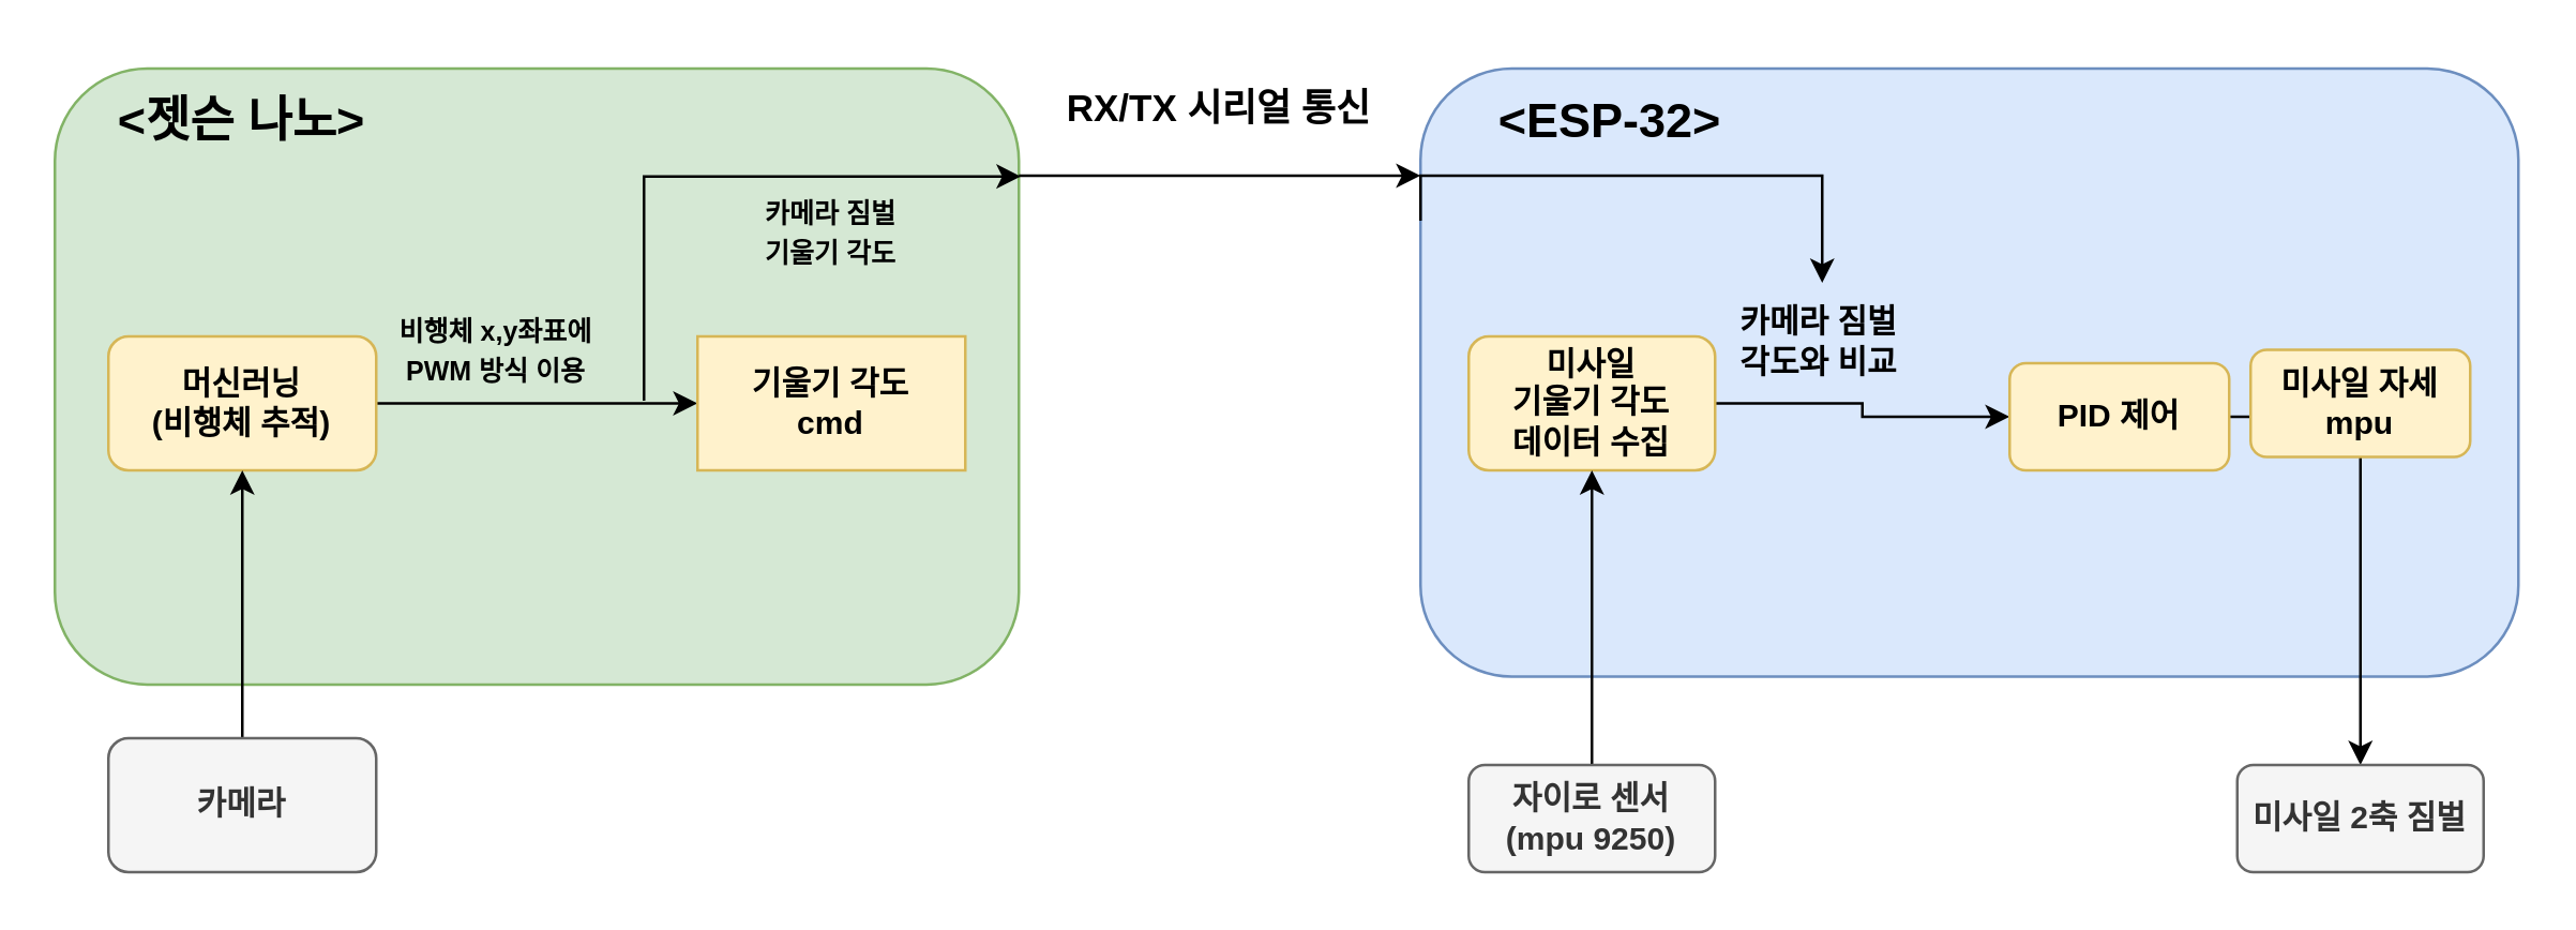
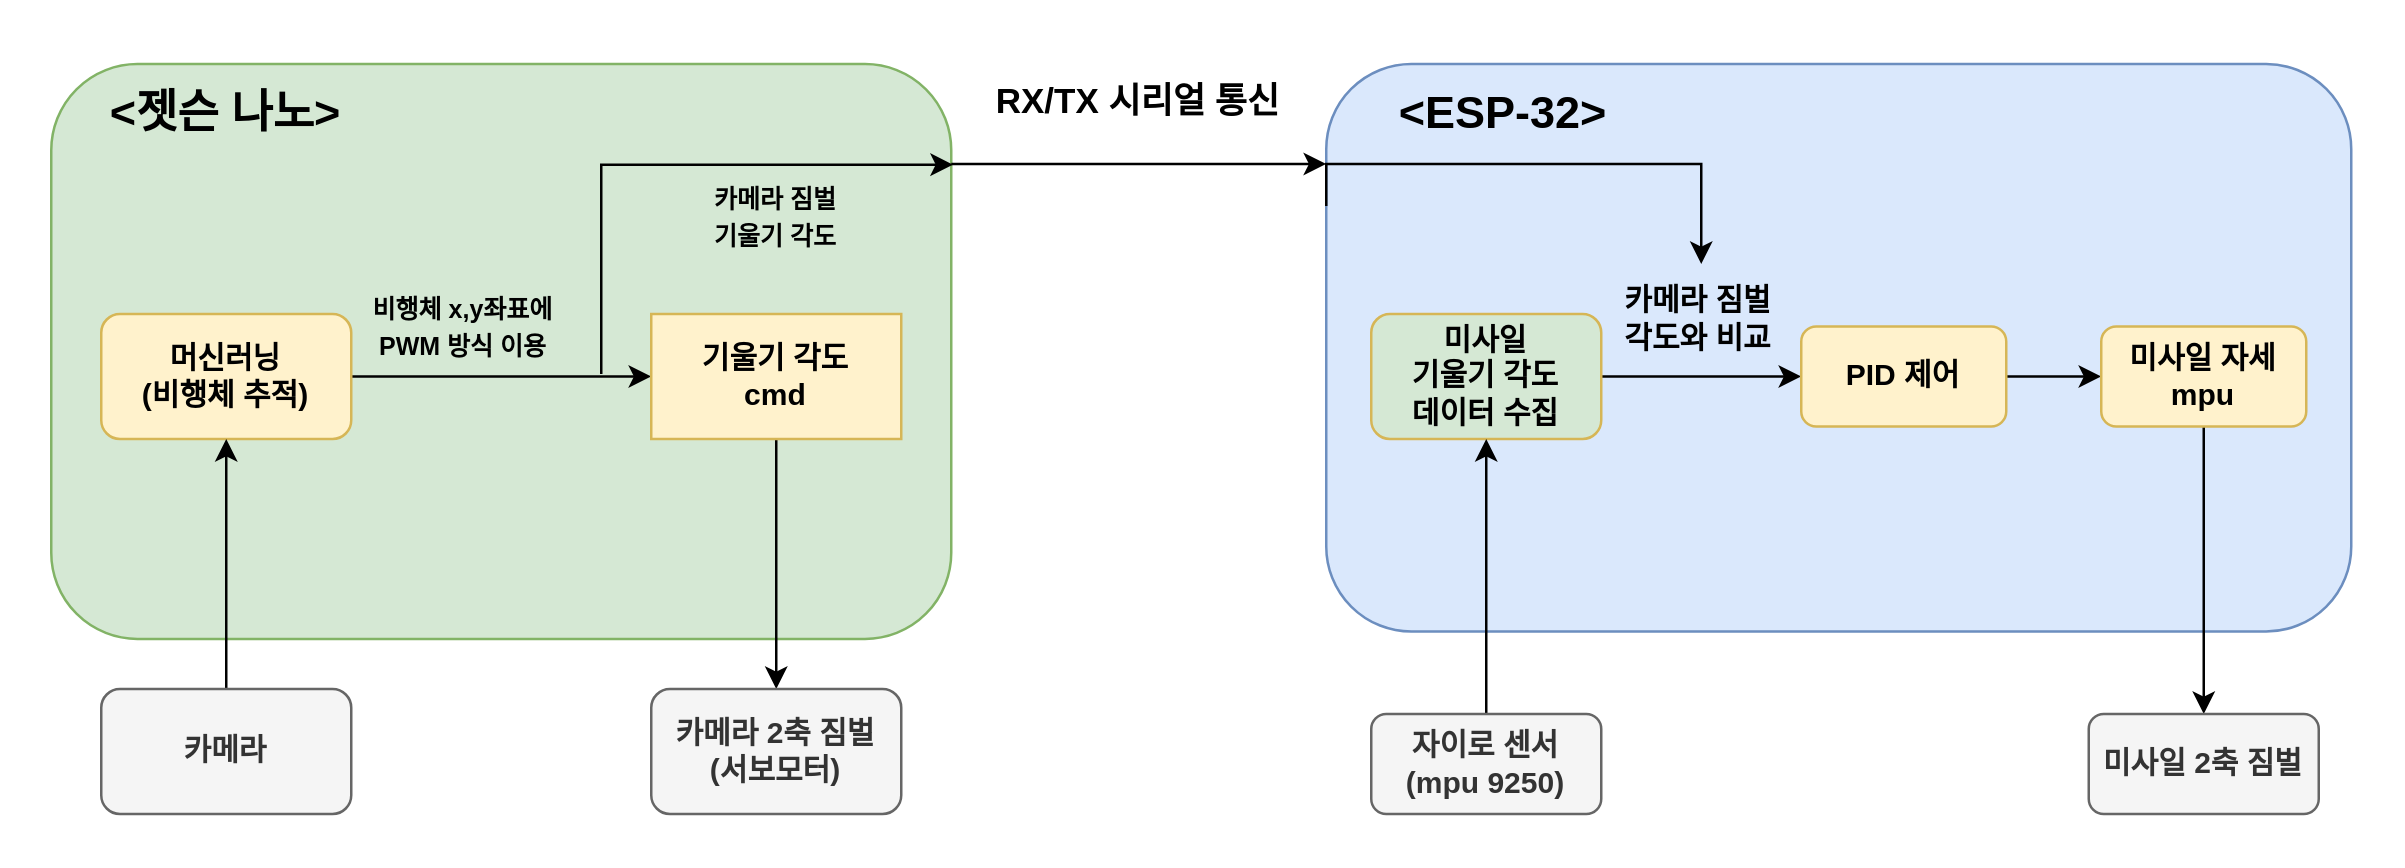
  <mxCell id="0" />
  <mxCell id="1" parent="0" />
  <mxCell id="2" value="" style="rounded=1;whiteSpace=wrap;html=1;fillColor=#d5e8d4;strokeColor=#82b366;fontStyle=1" parent="1" vertex="1"><mxGeometry x="20" y="25" width="360" height="230" as="geometry" /></mxCell>
  <mxCell id="3" style="edgeStyle=orthogonalEdgeStyle;rounded=0;orthogonalLoop=1;jettySize=auto;html=1;exitX=1;exitY=0.5;exitDx=0;exitDy=0;entryX=0;entryY=0.5;entryDx=0;entryDy=0;fontStyle=1" parent="1" source="4" target="6" edge="1"><mxGeometry relative="1" as="geometry" /></mxCell>
  <mxCell id="4" value="머신러닝&lt;br&gt;(비행체 추적)" style="rounded=1;whiteSpace=wrap;html=1;fillColor=#fff2cc;strokeColor=#d6b656;fontStyle=1" parent="1" vertex="1"><mxGeometry x="40" y="125" width="100" height="50" as="geometry" /></mxCell>
+ <mxCell id="5" style="edgeStyle=orthogonalEdgeStyle;rounded=0;orthogonalLoop=1;jettySize=auto;html=1;exitX=0.5;exitY=1;exitDx=0;exitDy=0;fontStyle=1" parent="1" source="6" target="9" edge="1"><mxGeometry relative="1" as="geometry" /></mxCell>
  <mxCell id="6" value="기울기 각도&lt;br&gt;cmd" style="whiteSpace=wrap;html=1;fillColor=#fff2cc;strokeColor=#d6b656;fontStyle=1;rounded=0;" parent="1" vertex="1"><mxGeometry x="260" y="125" width="100" height="50" as="geometry" /></mxCell>
  <mxCell id="7" style="edgeStyle=orthogonalEdgeStyle;rounded=0;orthogonalLoop=1;jettySize=auto;html=1;exitX=0.5;exitY=0;exitDx=0;exitDy=0;entryX=0.5;entryY=1;entryDx=0;entryDy=0;fontStyle=1" parent="1" source="8" target="4" edge="1"><mxGeometry relative="1" as="geometry" /></mxCell>
  <mxCell id="8" value="카메라" style="rounded=1;whiteSpace=wrap;html=1;fillColor=#f5f5f5;fontColor=#333333;strokeColor=#666666;fontStyle=1" parent="1" vertex="1"><mxGeometry x="40" y="275" width="100" height="50" as="geometry" /></mxCell>
+ <mxCell id="9" value="카메라 2축 짐벌&lt;br&gt;(서보모터)" style="rounded=1;whiteSpace=wrap;html=1;fillColor=#f5f5f5;fontColor=#333333;strokeColor=#666666;fontStyle=1" parent="1" vertex="1"><mxGeometry x="260" y="275" width="100" height="50" as="geometry" /></mxCell>
  <mxCell id="10" value="&lt;font style=&quot;font-size: 10px;&quot;&gt;비행체 x,y좌표에 PWM 방식 이용&lt;/font&gt;" style="text;strokeColor=none;align=center;fillColor=none;html=1;verticalAlign=middle;whiteSpace=wrap;rounded=0;fontStyle=1" parent="1" vertex="1"><mxGeometry x="135" y="115" width="100" height="30" as="geometry" /></mxCell>
  <mxCell id="11" value="&lt;font style=&quot;font-size: 18px;&quot;&gt;&amp;lt;젯슨 나노&amp;gt;&lt;/font&gt;" style="text;strokeColor=none;align=center;fillColor=none;html=1;verticalAlign=middle;whiteSpace=wrap;rounded=0;fontStyle=1" parent="1" vertex="1"><mxGeometry x="30" y="30" width="120" height="30" as="geometry" /></mxCell>
  <mxCell id="12" value="" style="rounded=1;whiteSpace=wrap;html=1;fillColor=#dae8fc;strokeColor=#6c8ebf;fontStyle=1" parent="1" vertex="1"><mxGeometry x="530" y="25" width="410" height="227" as="geometry" /></mxCell>
  <mxCell id="13" value="" style="edgeStyle=orthogonalEdgeStyle;orthogonalLoop=1;jettySize=auto;html=1;rounded=0;entryX=1.002;entryY=0.175;entryDx=0;entryDy=0;entryPerimeter=0;fontStyle=1" parent="1" target="2" edge="1"><mxGeometry width="80" relative="1" as="geometry"><mxPoint x="240" y="149" as="sourcePoint" /><mxPoint x="320" y="65" as="targetPoint" /><Array as="points"><mxPoint x="240" y="65" /></Array></mxGeometry></mxCell>
  <mxCell id="14" value="&lt;font style=&quot;font-size: 10px;&quot;&gt;카메라 짐벌&lt;br&gt;기울기 각도&lt;br&gt;&lt;/font&gt;" style="text;strokeColor=none;align=center;fillColor=none;html=1;verticalAlign=middle;whiteSpace=wrap;rounded=0;fontStyle=1" parent="1" vertex="1"><mxGeometry x="260" y="71" width="100" height="30" as="geometry" /></mxCell>
  <mxCell id="15" value="&lt;font style=&quot;font-size: 18px;&quot;&gt;&amp;lt;ESP-32&amp;gt;&lt;/font&gt;" style="text;strokeColor=none;align=center;fillColor=none;html=1;verticalAlign=middle;whiteSpace=wrap;rounded=0;fontStyle=1" parent="1" vertex="1"><mxGeometry x="541" y="30" width="120" height="30" as="geometry" /></mxCell>
  <mxCell id="16" style="edgeStyle=orthogonalEdgeStyle;rounded=0;orthogonalLoop=1;jettySize=auto;html=1;exitX=1;exitY=0.5;exitDx=0;exitDy=0;fontStyle=1" parent="1" source="17" target="19" edge="1"><mxGeometry relative="1" as="geometry" /></mxCell>
- <mxCell id="17" value="미사일&lt;br&gt;기울기 각도&lt;br&gt;데이터 수집" style="rounded=1;whiteSpace=wrap;html=1;fillColor=#fff2cc;strokeColor=#d6b656;fontStyle=1" parent="1" vertex="1"><mxGeometry x="548" y="125" width="92" height="50" as="geometry" /></mxCell>
+ <mxCell id="17" value="미사일&lt;br&gt;기울기 각도&lt;br&gt;데이터 수집" style="rounded=1;whiteSpace=wrap;html=1;fillColor=#d5e8d4;strokeColor=#d6b656;fontStyle=1;" parent="1" vertex="1"><mxGeometry x="548" y="125" width="92" height="50" as="geometry" /></mxCell>
  <mxCell id="18" style="edgeStyle=orthogonalEdgeStyle;rounded=0;orthogonalLoop=1;jettySize=auto;html=1;exitX=1;exitY=0.5;exitDx=0;exitDy=0;fontStyle=1" parent="1" source="19" target="21" edge="1"><mxGeometry relative="1" as="geometry" /></mxCell>
- <mxCell id="19" value="PID 제어" style="rounded=1;whiteSpace=wrap;html=1;fillColor=#fff2cc;strokeColor=#d6b656;fontStyle=1" parent="1" vertex="1"><mxGeometry x="750" y="135" width="82" height="40" as="geometry" /></mxCell>
+ <mxCell id="19" value="PID 제어" style="rounded=1;whiteSpace=wrap;html=1;fillColor=#fff2cc;strokeColor=#d6b656;fontStyle=1" parent="1" vertex="1"><mxGeometry x="720" y="130" width="82" height="40" as="geometry" /></mxCell>
  <mxCell id="20" style="edgeStyle=orthogonalEdgeStyle;rounded=0;orthogonalLoop=1;jettySize=auto;html=1;exitX=0.5;exitY=1;exitDx=0;exitDy=0;entryX=0.5;entryY=0;entryDx=0;entryDy=0;fontStyle=1" parent="1" source="21" target="24" edge="1"><mxGeometry relative="1" as="geometry" /></mxCell>
  <mxCell id="21" value="미사일 자세&lt;br&gt;mpu" style="rounded=1;whiteSpace=wrap;html=1;fillColor=#fff2cc;strokeColor=#d6b656;fontStyle=1" parent="1" vertex="1"><mxGeometry x="840" y="130" width="82" height="40" as="geometry" /></mxCell>
  <mxCell id="22" style="edgeStyle=orthogonalEdgeStyle;rounded=0;orthogonalLoop=1;jettySize=auto;html=1;exitX=0.5;exitY=0;exitDx=0;exitDy=0;fontStyle=1" parent="1" source="23" target="17" edge="1"><mxGeometry relative="1" as="geometry" /></mxCell>
  <mxCell id="23" value="자이로 센서&lt;br&gt;(mpu 9250)" style="rounded=1;whiteSpace=wrap;html=1;fillColor=#f5f5f5;fontColor=#333333;strokeColor=#666666;fontStyle=1" parent="1" vertex="1"><mxGeometry x="548" y="285" width="92" height="40" as="geometry" /></mxCell>
  <mxCell id="24" value="미사일 2축 짐벌" style="rounded=1;whiteSpace=wrap;html=1;fillColor=#f5f5f5;fontColor=#333333;strokeColor=#666666;fontStyle=1" parent="1" vertex="1"><mxGeometry x="835" y="285" width="92" height="40" as="geometry" /></mxCell>
  <mxCell id="25" value="" style="edgeStyle=none;orthogonalLoop=1;jettySize=auto;html=1;rounded=0;fontStyle=1" parent="1" edge="1"><mxGeometry width="80" relative="1" as="geometry"><mxPoint x="380" y="65" as="sourcePoint" /><mxPoint x="530" y="65" as="targetPoint" /><Array as="points" /></mxGeometry></mxCell>
  <mxCell id="26" value="&lt;font style=&quot;font-size: 14px;&quot;&gt;RX/TX 시리얼 통신&lt;/font&gt;" style="text;strokeColor=none;align=center;fillColor=none;html=1;verticalAlign=middle;whiteSpace=wrap;rounded=0;fontStyle=1" parent="1" vertex="1"><mxGeometry x="390" y="20" width="130" height="40" as="geometry" /></mxCell>
  <mxCell id="27" value="카메라 짐벌 각도와 비교" style="text;strokeColor=none;align=center;fillColor=none;html=1;verticalAlign=middle;whiteSpace=wrap;rounded=0;fontStyle=1" parent="1" vertex="1"><mxGeometry x="644" y="109.5" width="70" height="35" as="geometry" /></mxCell>
  <mxCell id="28" value="" style="edgeStyle=orthogonalEdgeStyle;orthogonalLoop=1;jettySize=auto;html=1;rounded=0;exitX=0;exitY=0.25;exitDx=0;exitDy=0;fontStyle=1" parent="1" source="12" edge="1"><mxGeometry width="80" relative="1" as="geometry"><mxPoint x="580" y="35" as="sourcePoint" /><mxPoint x="680" y="105" as="targetPoint" /><Array as="points"><mxPoint x="680" y="65" /></Array></mxGeometry></mxCell>
